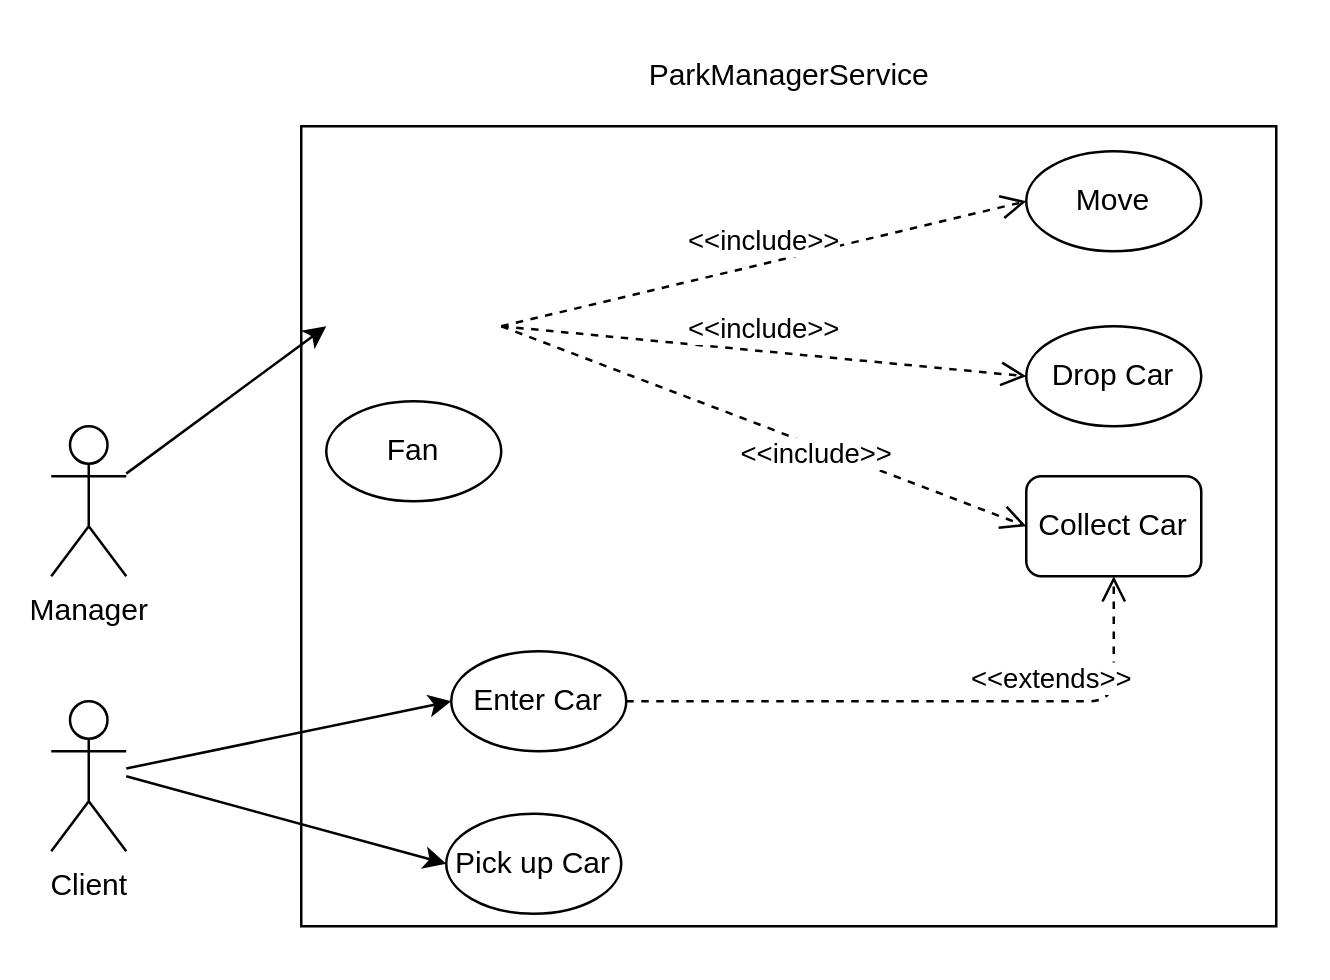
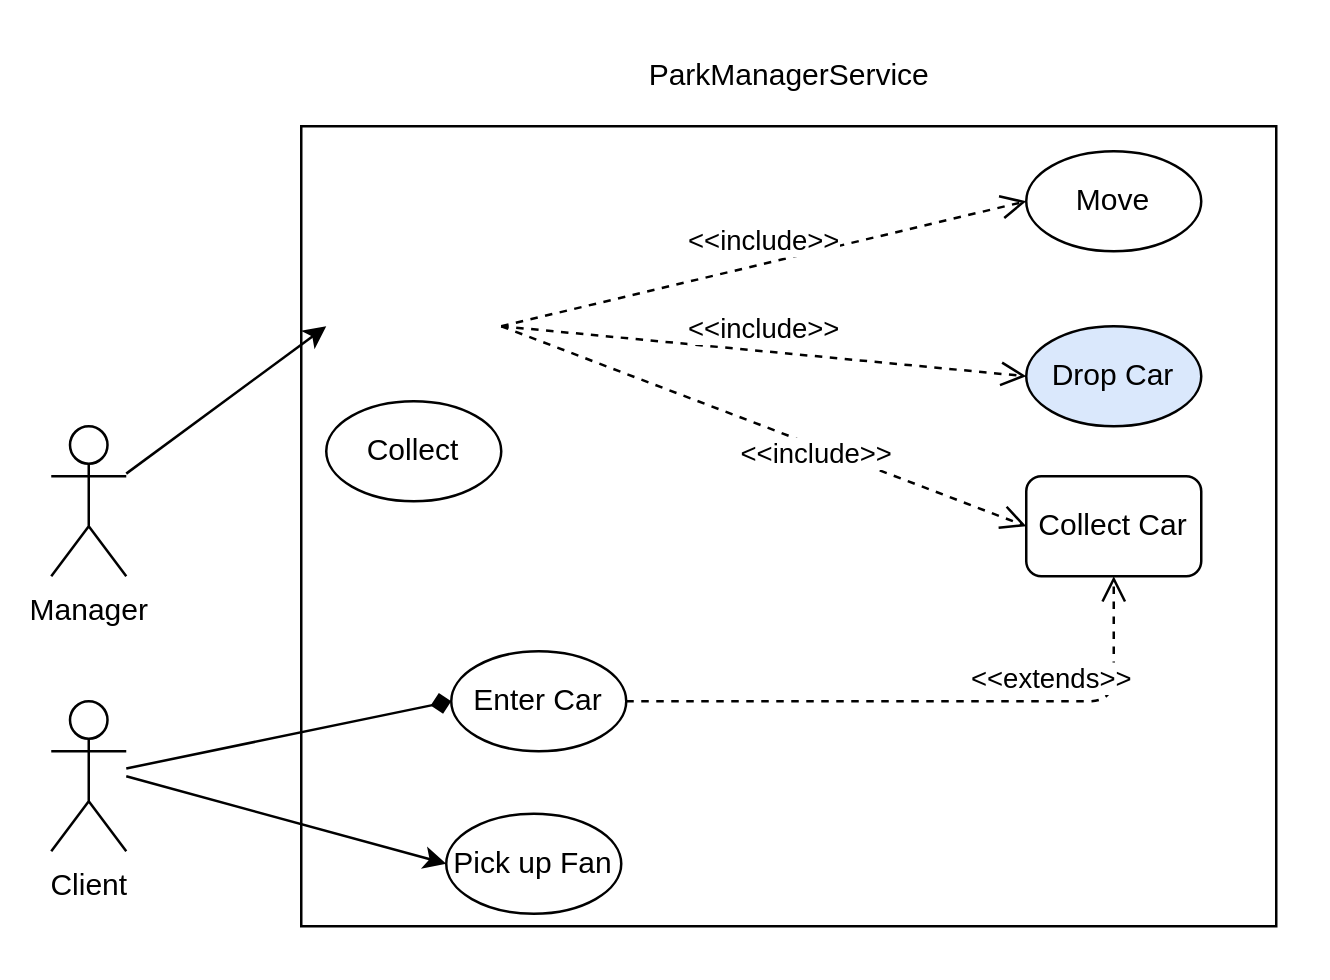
  <mxCell id="0" />
  <mxCell id="1" parent="0" />
  <mxCell id="2" value="" style="rounded=0;whiteSpace=wrap;html=1;" vertex="1" parent="1"><mxGeometry x="120" y="50" width="390" height="320" as="geometry" /></mxCell>
  <mxCell id="3" value="ParkManagerService" style="text;html=1;align=center;verticalAlign=middle;resizable=0;points=[];autosize=1;strokeColor=none;" vertex="1" parent="1"><mxGeometry x="250" y="20" width="130" height="20" as="geometry" /></mxCell>
  <mxCell id="4" value="Client" style="shape=umlActor;verticalLabelPosition=bottom;verticalAlign=top;html=1;" vertex="1" parent="1"><mxGeometry x="20" y="280" width="30" height="60" as="geometry" /></mxCell>
  <mxCell id="5" value="Enter Car" style="ellipse;whiteSpace=wrap;html=1;" vertex="1" parent="1"><mxGeometry x="180" y="260" width="70" height="40" as="geometry" /></mxCell>
- <mxCell id="6" value="Pick up Car" style="ellipse;whiteSpace=wrap;html=1;" vertex="1" parent="1"><mxGeometry x="178" y="325" width="70" height="40" as="geometry" /></mxCell>
+ <mxCell id="6" value="Pick up Fan" style="ellipse;whiteSpace=wrap;html=1;" vertex="1" parent="1"><mxGeometry x="178" y="325" width="70" height="40" as="geometry" /></mxCell>
  <mxCell id="7" value="Manager" style="shape=umlActor;verticalLabelPosition=bottom;verticalAlign=top;html=1;" vertex="1" parent="1"><mxGeometry x="20" y="170" width="30" height="60" as="geometry" /></mxCell>
  <mxCell id="8" value="Collect Car" style="whiteSpace=wrap;html=1;rounded=1;" vertex="1" parent="1"><mxGeometry x="410" y="190" width="70" height="40" as="geometry" /></mxCell>
  <mxCell id="9" value="Move" style="ellipse;whiteSpace=wrap;html=1;" vertex="1" parent="1"><mxGeometry x="410" y="60" width="70" height="40" as="geometry" /></mxCell>
- <mxCell id="10" value="Fan" style="ellipse;whiteSpace=wrap;html=1;" vertex="1" parent="1"><mxGeometry x="130" y="160" width="70" height="40" as="geometry" /></mxCell>
+ <mxCell id="10" value="Collect" style="ellipse;whiteSpace=wrap;html=1;" vertex="1" parent="1"><mxGeometry x="130" y="160" width="70" height="40" as="geometry" /></mxCell>
  <mxCell id="11" value="" style="endArrow=classic;html=1;entryX=0;entryY=0.5;entryDx=0;entryDy=0;" edge="1" parent="1" source="7"><mxGeometry width="50" height="50" relative="1" as="geometry"><mxPoint x="340" y="250" as="sourcePoint" /><mxPoint x="130" y="130" as="targetPoint" /></mxGeometry></mxCell>
- <mxCell id="12" value="" style="endArrow=classic;html=1;entryX=0;entryY=0.5;entryDx=0;entryDy=0;" edge="1" parent="1" source="4" target="5"><mxGeometry width="50" height="50" relative="1" as="geometry"><mxPoint x="340" y="250" as="sourcePoint" /><mxPoint x="390" y="200" as="targetPoint" /></mxGeometry></mxCell>
+ <mxCell id="12" value="" style="endArrow=diamond;html=1;entryX=0;entryY=0.5;entryDx=0;entryDy=0;" edge="1" parent="1" source="4" target="5"><mxGeometry width="50" height="50" relative="1" as="geometry"><mxPoint x="340" y="250" as="sourcePoint" /><mxPoint x="390" y="200" as="targetPoint" /></mxGeometry></mxCell>
  <mxCell id="13" value="" style="endArrow=classic;html=1;entryX=0;entryY=0.5;entryDx=0;entryDy=0;" edge="1" parent="1" target="6"><mxGeometry width="50" height="50" relative="1" as="geometry"><mxPoint x="50" y="310" as="sourcePoint" /><mxPoint x="150" y="150" as="targetPoint" /></mxGeometry></mxCell>
  <mxCell id="14" value="&amp;lt;&amp;lt;include&amp;gt;&amp;gt;" style="html=1;verticalAlign=bottom;endArrow=open;dashed=1;endSize=8;exitX=1;exitY=0.5;exitDx=0;exitDy=0;entryX=0;entryY=0.5;entryDx=0;entryDy=0;" edge="1" parent="1" target="9"><mxGeometry relative="1" as="geometry"><mxPoint x="200" y="130" as="sourcePoint" /><mxPoint x="320" y="230" as="targetPoint" /></mxGeometry></mxCell>
  <mxCell id="15" value="&amp;lt;&amp;lt;include&amp;gt;&amp;gt;" style="html=1;verticalAlign=bottom;endArrow=open;dashed=1;endSize=8;exitX=1;exitY=0.5;exitDx=0;exitDy=0;entryX=0;entryY=0.5;entryDx=0;entryDy=0;" edge="1" parent="1" target="8"><mxGeometry x="0.241" y="-11" relative="1" as="geometry"><mxPoint x="200" y="130" as="sourcePoint" /><mxPoint x="290" y="150" as="targetPoint" /><mxPoint as="offset" /></mxGeometry></mxCell>
- <mxCell id="16" value="Drop Car" style="ellipse;whiteSpace=wrap;html=1;" vertex="1" parent="1"><mxGeometry x="410" y="130" width="70" height="40" as="geometry" /></mxCell>
+ <mxCell id="16" value="Drop Car" style="ellipse;whiteSpace=wrap;html=1;fillColor=#dae8fc;" vertex="1" parent="1"><mxGeometry x="410" y="130" width="70" height="40" as="geometry" /></mxCell>
  <mxCell id="17" value="&amp;lt;&amp;lt;include&amp;gt;&amp;gt;" style="html=1;verticalAlign=bottom;endArrow=open;dashed=1;endSize=8;exitX=1;exitY=0.5;exitDx=0;exitDy=0;entryX=0;entryY=0.5;entryDx=0;entryDy=0;" edge="1" parent="1" target="16"><mxGeometry relative="1" as="geometry"><mxPoint x="200" y="130" as="sourcePoint" /><mxPoint x="290" y="90" as="targetPoint" /></mxGeometry></mxCell>
  <mxCell id="18" value="&amp;lt;&amp;lt;extends&amp;gt;&amp;gt;" style="html=1;verticalAlign=bottom;endArrow=open;dashed=1;endSize=8;entryX=0.5;entryY=1;entryDx=0;entryDy=0;exitX=1;exitY=0.5;exitDx=0;exitDy=0;" edge="1" parent="1" source="5" target="8"><mxGeometry x="0.388" relative="1" as="geometry"><mxPoint x="210" y="190" as="sourcePoint" /><mxPoint x="300" y="255" as="targetPoint" /><mxPoint as="offset" /><Array as="points"><mxPoint x="445" y="280" /></Array></mxGeometry></mxCell>
